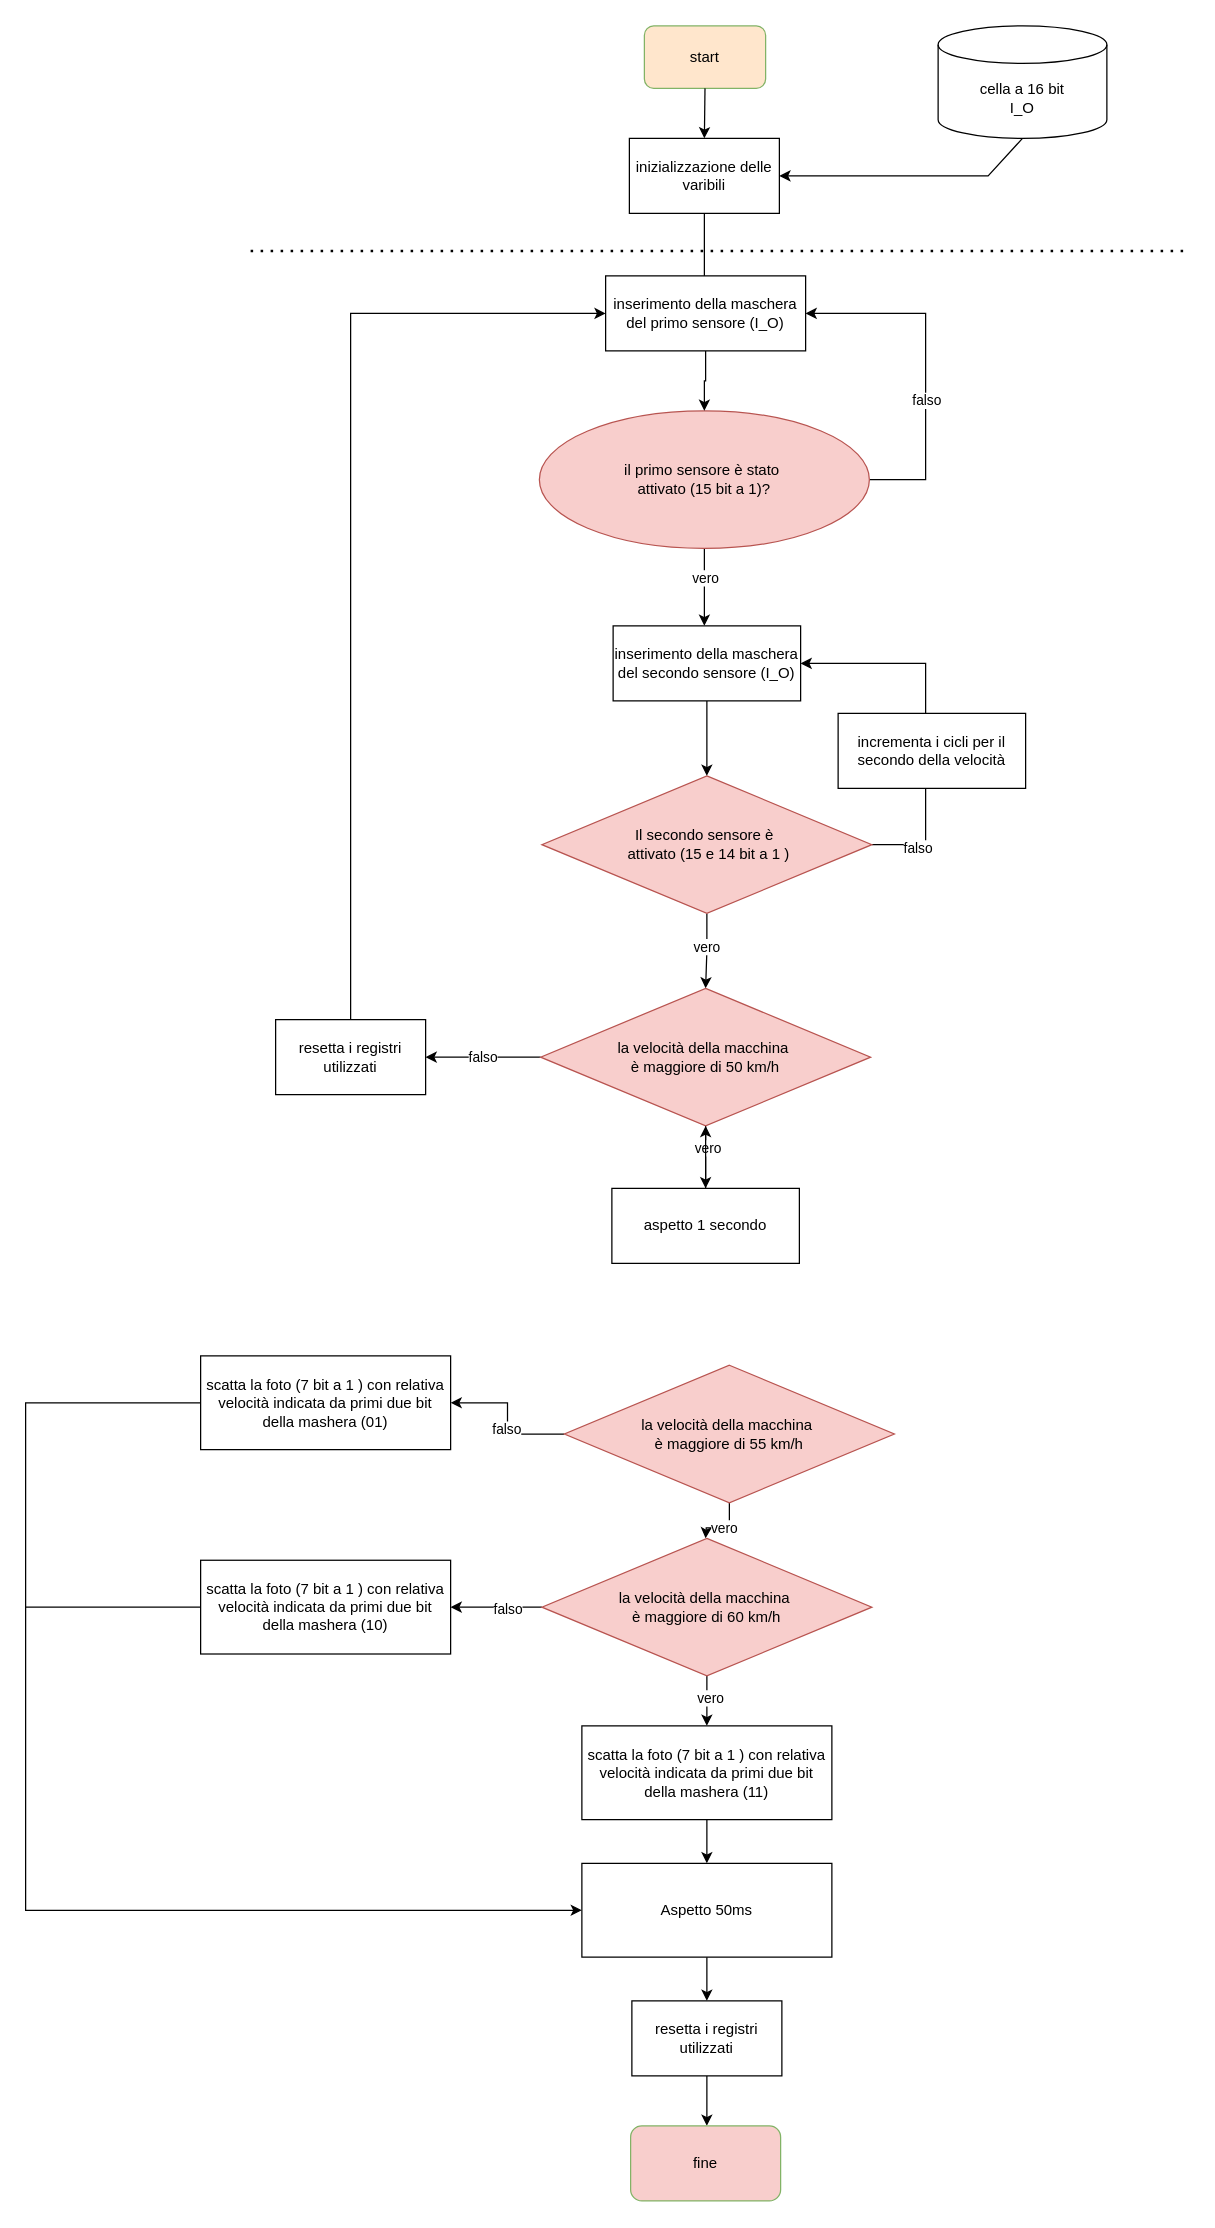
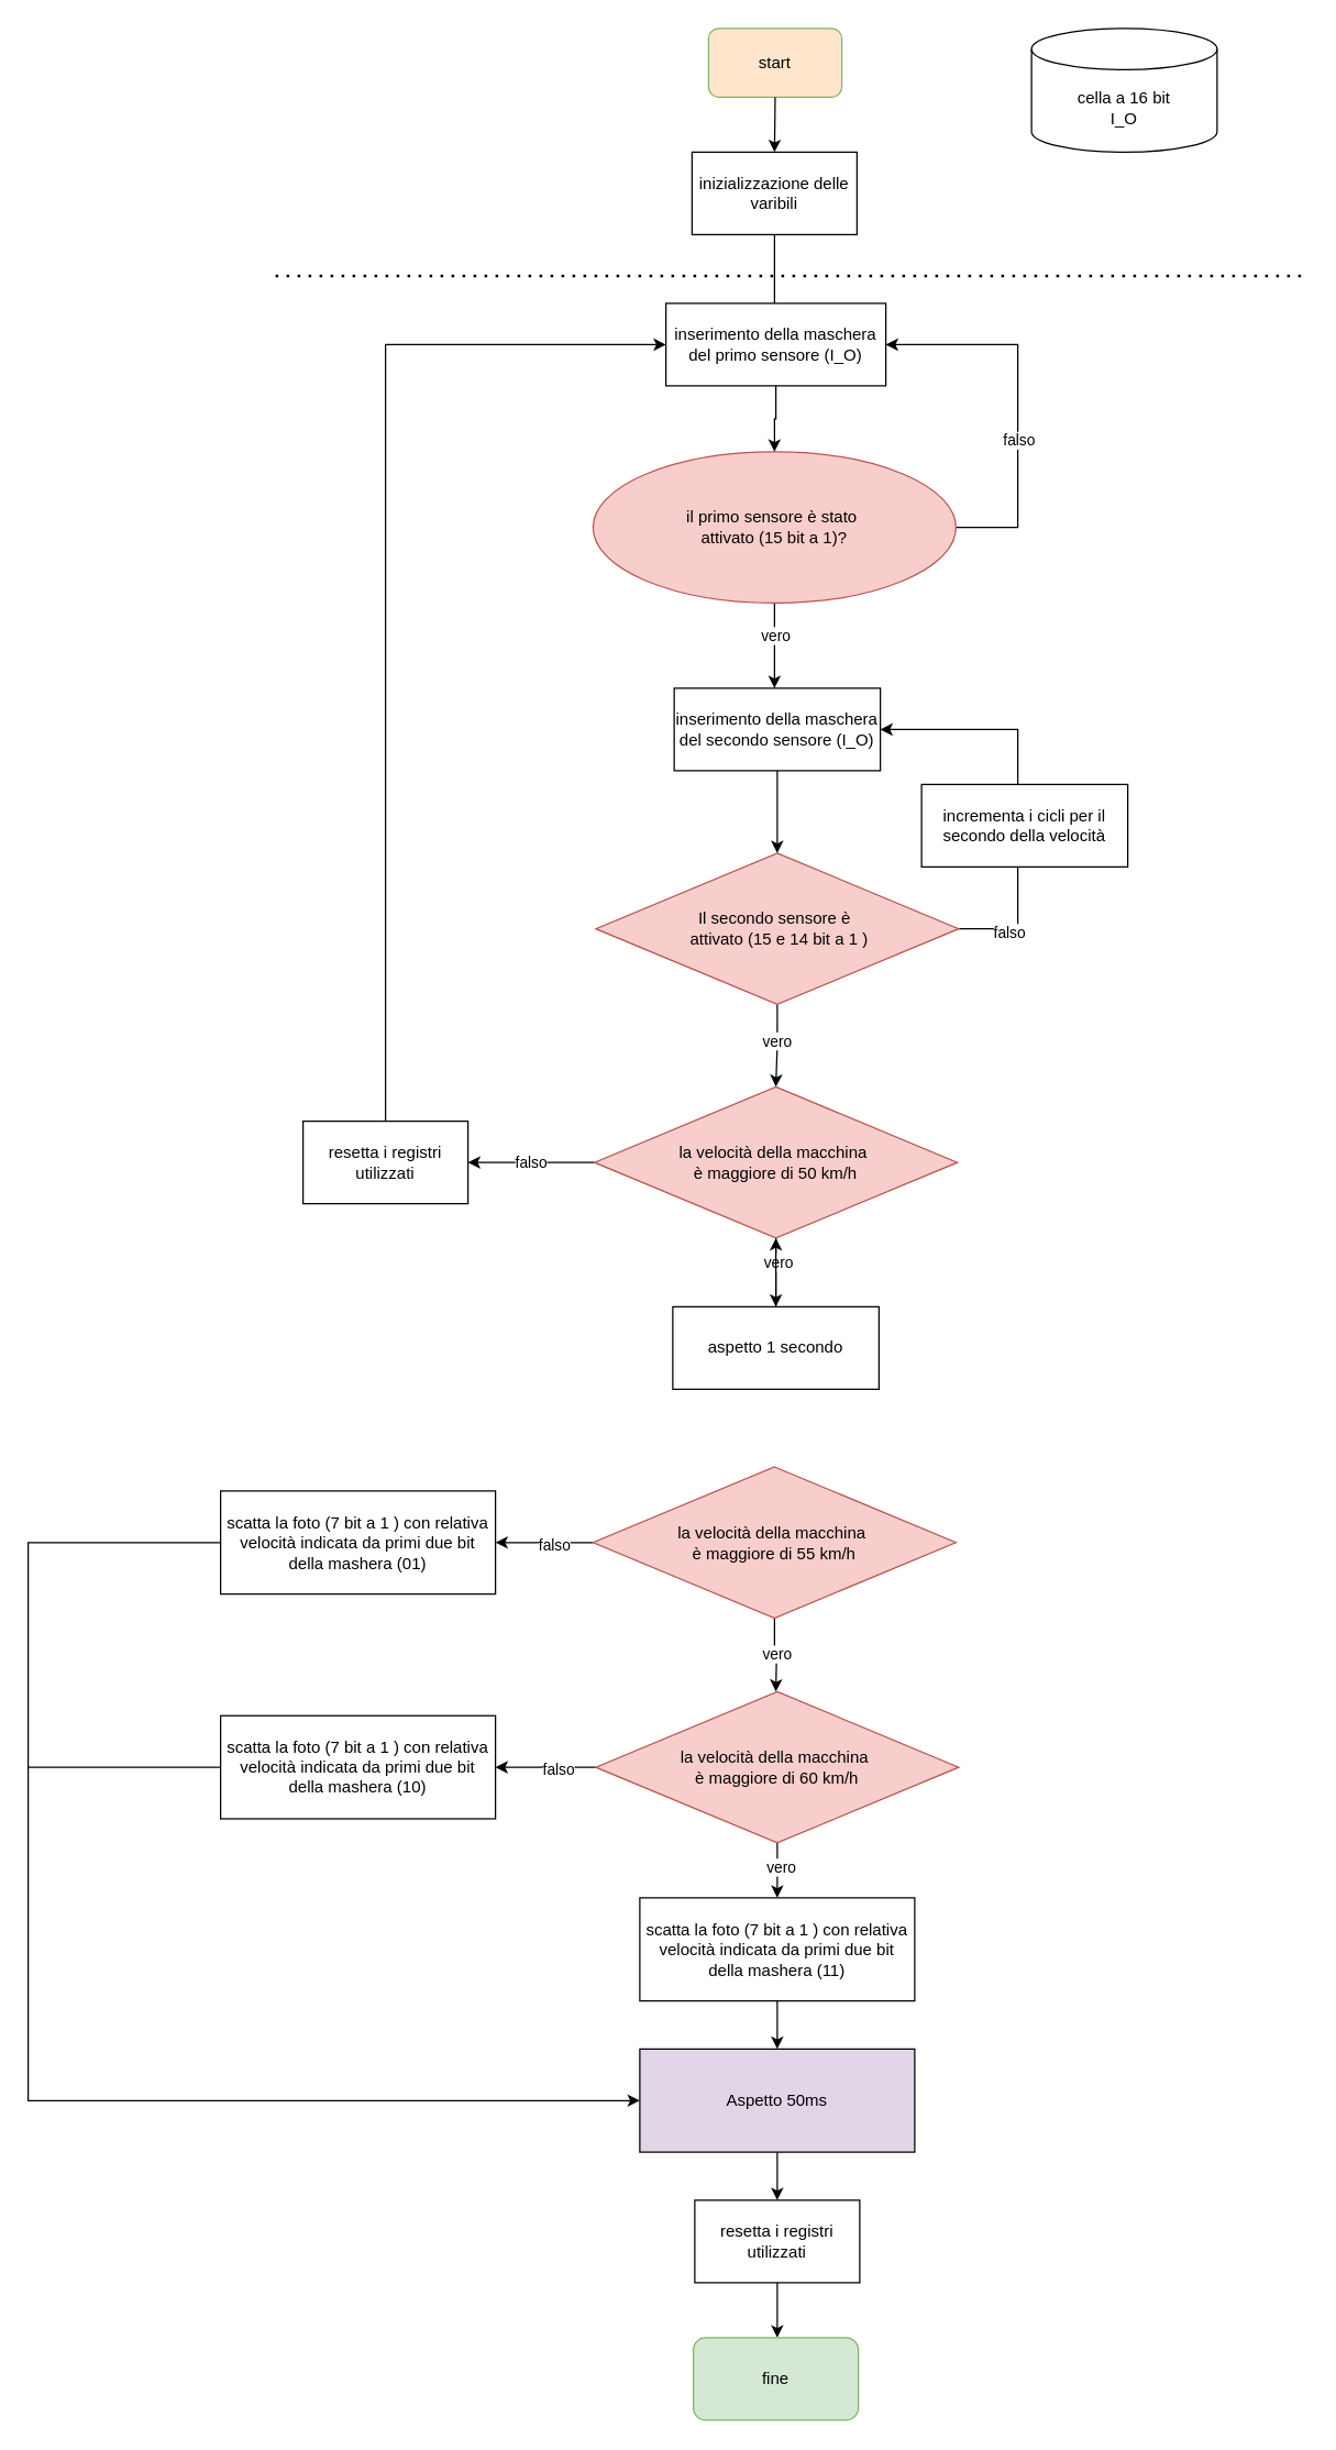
  <mxCell id="0" />
  <mxCell id="1" parent="0" />
  <mxCell id="2" value="&lt;div&gt;cella a 16 bit&lt;/div&gt;&lt;div&gt;I_O&lt;br&gt;&lt;/div&gt;" style="shape=cylinder3;whiteSpace=wrap;html=1;boundedLbl=1;backgroundOutline=1;size=15;" parent="1" vertex="1"><mxGeometry x="750" y="20" width="135" height="90" as="geometry" /></mxCell>
- <mxCell id="3" value="" style="endArrow=classic;html=1;rounded=0;exitX=0.5;exitY=1;exitDx=0;exitDy=0;exitPerimeter=0;entryX=1;entryY=0.5;entryDx=0;entryDy=0;" parent="1" source="2" target="8" edge="1"><mxGeometry width="50" height="50" relative="1" as="geometry"><mxPoint x="520" y="200" as="sourcePoint" /><mxPoint x="626.28" y="204.56" as="targetPoint" /><Array as="points"><mxPoint x="790" y="140" /></Array></mxGeometry></mxCell>
  <mxCell id="4" value="&lt;div&gt;&lt;br&gt;&lt;/div&gt;&lt;div&gt;&lt;br&gt;&lt;/div&gt;" style="endArrow=none;dashed=1;html=1;dashPattern=1 3;strokeWidth=2;rounded=0;" parent="1" edge="1"><mxGeometry width="50" height="50" relative="1" as="geometry"><mxPoint x="200" y="200" as="sourcePoint" /><mxPoint x="950" y="200" as="targetPoint" /><mxPoint as="offset" /></mxGeometry></mxCell>
  <mxCell id="5" value="&lt;div&gt;start&lt;/div&gt;" style="rounded=1;whiteSpace=wrap;html=1;fillColor=#ffe6cc;strokeColor=#82b366;" vertex="1" parent="1"><mxGeometry x="515" y="20" width="97" height="50" as="geometry" /></mxCell>
  <mxCell id="6" value="" style="endArrow=classic;html=1;rounded=0;exitX=0.5;exitY=1;exitDx=0;exitDy=0;" edge="1" parent="1" source="5"><mxGeometry width="50" height="50" relative="1" as="geometry"><mxPoint x="560" y="140" as="sourcePoint" /><mxPoint x="563" y="110" as="targetPoint" /></mxGeometry></mxCell>
  <mxCell id="7" style="edgeStyle=orthogonalEdgeStyle;rounded=0;orthogonalLoop=1;jettySize=auto;html=1;" edge="1" parent="1" source="8"><mxGeometry relative="1" as="geometry"><mxPoint x="563" y="280" as="targetPoint" /></mxGeometry></mxCell>
  <mxCell id="8" value="inizializzazione delle varibili" style="rounded=0;whiteSpace=wrap;html=1;" vertex="1" parent="1"><mxGeometry x="503" y="110" width="120" height="60" as="geometry" /></mxCell>
  <mxCell id="9" style="edgeStyle=orthogonalEdgeStyle;rounded=0;orthogonalLoop=1;jettySize=auto;html=1;entryX=1;entryY=0.5;entryDx=0;entryDy=0;" edge="1" parent="1" source="13" target="15"><mxGeometry relative="1" as="geometry"><Array as="points"><mxPoint x="740" y="383" /><mxPoint x="740" y="250" /></Array></mxGeometry></mxCell>
  <mxCell id="10" value="falso" style="edgeLabel;html=1;align=center;verticalAlign=middle;resizable=0;points=[];" vertex="1" connectable="0" parent="9"><mxGeometry x="-0.205" relative="1" as="geometry"><mxPoint as="offset" /></mxGeometry></mxCell>
  <mxCell id="11" style="edgeStyle=orthogonalEdgeStyle;rounded=0;orthogonalLoop=1;jettySize=auto;html=1;" edge="1" parent="1" source="13"><mxGeometry relative="1" as="geometry"><mxPoint x="563" y="500" as="targetPoint" /></mxGeometry></mxCell>
  <mxCell id="12" value="vero" style="edgeLabel;html=1;align=center;verticalAlign=middle;resizable=0;points=[];" vertex="1" connectable="0" parent="11"><mxGeometry x="-0.266" relative="1" as="geometry"><mxPoint as="offset" /></mxGeometry></mxCell>
  <mxCell id="13" value="&lt;div&gt;il primo sensore è stato&amp;nbsp;&lt;/div&gt;&lt;div&gt;attivato (15 bit a 1)?&lt;/div&gt;" style="ellipse;whiteSpace=wrap;html=1;fillColor=#f8cecc;strokeColor=#b85450;" vertex="1" parent="1"><mxGeometry x="431" y="328" width="264" height="110" as="geometry" /></mxCell>
  <mxCell id="14" style="edgeStyle=orthogonalEdgeStyle;rounded=0;orthogonalLoop=1;jettySize=auto;html=1;entryX=0.5;entryY=0;entryDx=0;entryDy=0;" edge="1" parent="1" source="15" target="13"><mxGeometry relative="1" as="geometry" /></mxCell>
  <mxCell id="15" value="inserimento della maschera del primo sensore (I_O)" style="rounded=0;whiteSpace=wrap;html=1;" vertex="1" parent="1"><mxGeometry x="484" y="220" width="160" height="60" as="geometry" /></mxCell>
  <mxCell id="16" style="edgeStyle=orthogonalEdgeStyle;rounded=0;orthogonalLoop=1;jettySize=auto;html=1;entryX=1;entryY=0.5;entryDx=0;entryDy=0;" edge="1" parent="1" source="20" target="22"><mxGeometry relative="1" as="geometry"><Array as="points"><mxPoint x="740" y="675" /><mxPoint x="740" y="530" /></Array></mxGeometry></mxCell>
  <mxCell id="17" value="falso" style="edgeLabel;html=1;align=center;verticalAlign=middle;resizable=0;points=[];" vertex="1" connectable="0" parent="16"><mxGeometry x="-0.749" y="-2" relative="1" as="geometry"><mxPoint as="offset" /></mxGeometry></mxCell>
  <mxCell id="18" style="edgeStyle=orthogonalEdgeStyle;rounded=0;orthogonalLoop=1;jettySize=auto;html=1;" edge="1" parent="1" source="20"><mxGeometry relative="1" as="geometry"><mxPoint x="564" y="790" as="targetPoint" /></mxGeometry></mxCell>
  <mxCell id="19" value="vero" style="edgeLabel;html=1;align=center;verticalAlign=middle;resizable=0;points=[];" vertex="1" connectable="0" parent="18"><mxGeometry x="-0.149" y="-1" relative="1" as="geometry"><mxPoint as="offset" /></mxGeometry></mxCell>
  <mxCell id="20" value="&lt;div&gt;Il secondo sensore è&amp;nbsp;&lt;/div&gt;&lt;div&gt;&amp;nbsp;attivato (15 e 14 bit a 1 )&lt;/div&gt;" style="rhombus;whiteSpace=wrap;html=1;fillColor=#f8cecc;strokeColor=#b85450;" vertex="1" parent="1"><mxGeometry x="433" y="620" width="264" height="110" as="geometry" /></mxCell>
  <mxCell id="21" style="edgeStyle=orthogonalEdgeStyle;rounded=0;orthogonalLoop=1;jettySize=auto;html=1;entryX=0.5;entryY=0;entryDx=0;entryDy=0;" edge="1" parent="1" source="22" target="20"><mxGeometry relative="1" as="geometry" /></mxCell>
  <mxCell id="22" value="&lt;div&gt;inserimento della maschera del secondo sensore (I_O)&lt;br&gt;&lt;/div&gt;" style="rounded=0;whiteSpace=wrap;html=1;" vertex="1" parent="1"><mxGeometry x="490" y="500" width="150" height="60" as="geometry" /></mxCell>
  <mxCell id="23" value="incrementa i cicli per il secondo della velocità" style="rounded=0;whiteSpace=wrap;html=1;" vertex="1" parent="1"><mxGeometry x="670" y="570" width="150" height="60" as="geometry" /></mxCell>
  <mxCell id="24" style="edgeStyle=orthogonalEdgeStyle;rounded=0;orthogonalLoop=1;jettySize=auto;html=1;" edge="1" parent="1" source="27"><mxGeometry relative="1" as="geometry"><mxPoint x="564" y="950" as="targetPoint" /></mxGeometry></mxCell>
  <mxCell id="25" value="vero" style="edgeLabel;html=1;align=center;verticalAlign=middle;resizable=0;points=[];" vertex="1" connectable="0" parent="24"><mxGeometry x="-0.342" y="1" relative="1" as="geometry"><mxPoint as="offset" /></mxGeometry></mxCell>
  <mxCell id="26" value="falso" style="edgeStyle=orthogonalEdgeStyle;rounded=0;orthogonalLoop=1;jettySize=auto;html=1;" edge="1" parent="1" source="27" target="31"><mxGeometry relative="1" as="geometry"><mxPoint x="360" y="845" as="targetPoint" /></mxGeometry></mxCell>
  <mxCell id="27" value="&lt;div&gt;la velocità della macchina&amp;nbsp;&lt;/div&gt;&lt;div&gt;è maggiore di 50 km/h&lt;br&gt;&lt;/div&gt;" style="rhombus;whiteSpace=wrap;html=1;fillColor=#f8cecc;strokeColor=#b85450;" vertex="1" parent="1"><mxGeometry x="432" y="790" width="264" height="110" as="geometry" /></mxCell>
  <mxCell id="28" style="edgeStyle=orthogonalEdgeStyle;rounded=0;orthogonalLoop=1;jettySize=auto;html=1;" edge="1" parent="1" source="29" target="27"><mxGeometry relative="1" as="geometry"><mxPoint x="564" y="1060" as="targetPoint" /></mxGeometry></mxCell>
  <mxCell id="29" value="aspetto 1 secondo" style="rounded=0;whiteSpace=wrap;html=1;" vertex="1" parent="1"><mxGeometry x="489" y="950" width="150" height="60" as="geometry" /></mxCell>
  <mxCell id="30" style="edgeStyle=orthogonalEdgeStyle;rounded=0;orthogonalLoop=1;jettySize=auto;html=1;entryX=0;entryY=0.5;entryDx=0;entryDy=0;" edge="1" parent="1" source="31" target="15"><mxGeometry relative="1" as="geometry"><mxPoint x="270" y="251" as="targetPoint" /><Array as="points"><mxPoint x="280" y="250" /></Array></mxGeometry></mxCell>
  <mxCell id="31" value="resetta i registri utilizzati" style="rounded=0;whiteSpace=wrap;html=1;" vertex="1" parent="1"><mxGeometry x="220" y="815" width="120" height="60" as="geometry" /></mxCell>
  <mxCell id="32" value="vero" style="edgeStyle=orthogonalEdgeStyle;rounded=0;orthogonalLoop=1;jettySize=auto;html=1;" edge="1" parent="1" source="35"><mxGeometry relative="1" as="geometry"><mxPoint x="564" y="1230" as="targetPoint" /></mxGeometry></mxCell>
  <mxCell id="33" style="edgeStyle=orthogonalEdgeStyle;rounded=0;orthogonalLoop=1;jettySize=auto;html=1;exitX=0;exitY=0.5;exitDx=0;exitDy=0;entryX=1;entryY=0.5;entryDx=0;entryDy=0;" edge="1" parent="1" source="35" target="37"><mxGeometry relative="1" as="geometry"><mxPoint x="380" y="1114.87" as="targetPoint" /></mxGeometry></mxCell>
  <mxCell id="34" value="falso" style="edgeLabel;html=1;align=center;verticalAlign=middle;resizable=0;points=[];" vertex="1" connectable="0" parent="33"><mxGeometry x="-0.144" y="2" relative="1" as="geometry"><mxPoint x="1" as="offset" /></mxGeometry></mxCell>
- <mxCell id="35" value="&lt;div&gt;la velocità della macchina&amp;nbsp;&lt;/div&gt;&lt;div&gt;è maggiore di 55 km/h&lt;br&gt;&lt;/div&gt;" style="rhombus;whiteSpace=wrap;html=1;fillColor=#f8cecc;strokeColor=#b85450;" vertex="1" parent="1"><mxGeometry x="451" y="1091.5" width="264" height="110" as="geometry" /></mxCell>
+ <mxCell id="35" value="&lt;div&gt;la velocità della macchina&amp;nbsp;&lt;/div&gt;&lt;div&gt;è maggiore di 55 km/h&lt;br&gt;&lt;/div&gt;" style="rhombus;whiteSpace=wrap;html=1;fillColor=#f8cecc;strokeColor=#b85450;" vertex="1" parent="1"><mxGeometry x="431" y="1066.5" width="264" height="110" as="geometry" /></mxCell>
  <mxCell id="36" style="edgeStyle=orthogonalEdgeStyle;rounded=0;orthogonalLoop=1;jettySize=auto;html=1;entryX=0;entryY=0.5;entryDx=0;entryDy=0;" edge="1" parent="1" source="37" target="47"><mxGeometry relative="1" as="geometry"><Array as="points"><mxPoint x="20" y="1122" /><mxPoint x="20" y="1528" /></Array></mxGeometry></mxCell>
  <mxCell id="37" value="&lt;div&gt;scatta la foto (7 bit a 1 ) con relativa velocità indicata da primi due bit della mashera (01)&lt;br&gt;&lt;/div&gt;" style="rounded=0;whiteSpace=wrap;html=1;" vertex="1" parent="1"><mxGeometry x="160" y="1084" width="200" height="75" as="geometry" /></mxCell>
  <mxCell id="38" style="edgeStyle=orthogonalEdgeStyle;rounded=0;orthogonalLoop=1;jettySize=auto;html=1;entryX=1;entryY=0.5;entryDx=0;entryDy=0;" edge="1" parent="1" source="42" target="43"><mxGeometry relative="1" as="geometry" /></mxCell>
  <mxCell id="39" value="falso" style="edgeLabel;html=1;align=center;verticalAlign=middle;resizable=0;points=[];" vertex="1" connectable="0" parent="38"><mxGeometry x="-0.241" y="1" relative="1" as="geometry"><mxPoint as="offset" /></mxGeometry></mxCell>
  <mxCell id="40" style="edgeStyle=orthogonalEdgeStyle;rounded=0;orthogonalLoop=1;jettySize=auto;html=1;" edge="1" parent="1" source="42"><mxGeometry relative="1" as="geometry"><mxPoint x="565" y="1380" as="targetPoint" /></mxGeometry></mxCell>
  <mxCell id="41" value="vero" style="edgeLabel;html=1;align=center;verticalAlign=middle;resizable=0;points=[];" vertex="1" connectable="0" parent="40"><mxGeometry x="-0.18" y="2" relative="1" as="geometry"><mxPoint as="offset" /></mxGeometry></mxCell>
  <mxCell id="42" value="&lt;div&gt;la velocità della macchina&amp;nbsp;&lt;/div&gt;&lt;div&gt;è maggiore di 60 km/h&lt;br&gt;&lt;/div&gt;" style="rhombus;whiteSpace=wrap;html=1;fillColor=#f8cecc;strokeColor=#b85450;" vertex="1" parent="1"><mxGeometry x="433" y="1230" width="264" height="110" as="geometry" /></mxCell>
  <mxCell id="43" value="&lt;div&gt;scatta la foto (7 bit a 1 ) con relativa velocità indicata da primi due bit della mashera (10)&lt;br&gt;&lt;/div&gt;" style="rounded=0;whiteSpace=wrap;html=1;" vertex="1" parent="1"><mxGeometry x="160" y="1247.5" width="200" height="75" as="geometry" /></mxCell>
  <mxCell id="44" style="edgeStyle=orthogonalEdgeStyle;rounded=0;orthogonalLoop=1;jettySize=auto;html=1;" edge="1" parent="1" source="45"><mxGeometry relative="1" as="geometry"><mxPoint x="565" y="1490" as="targetPoint" /></mxGeometry></mxCell>
  <mxCell id="45" value="&lt;div&gt;scatta la foto (7 bit a 1 ) con relativa velocità indicata da primi due bit della mashera (11)&lt;br&gt;&lt;/div&gt;" style="rounded=0;whiteSpace=wrap;html=1;" vertex="1" parent="1"><mxGeometry x="465" y="1380" width="200" height="75" as="geometry" /></mxCell>
  <mxCell id="46" style="edgeStyle=orthogonalEdgeStyle;rounded=0;orthogonalLoop=1;jettySize=auto;html=1;" edge="1" parent="1" source="47"><mxGeometry relative="1" as="geometry"><mxPoint x="565" y="1600" as="targetPoint" /></mxGeometry></mxCell>
- <mxCell id="47" value="&lt;div&gt;Aspetto 50ms&lt;br&gt;&lt;/div&gt;" style="rounded=0;whiteSpace=wrap;html=1;" vertex="1" parent="1"><mxGeometry x="465" y="1490" width="200" height="75" as="geometry" /></mxCell>
+ <mxCell id="47" value="&lt;div&gt;Aspetto 50ms&lt;br&gt;&lt;/div&gt;" style="rounded=0;whiteSpace=wrap;html=1;fillColor=#e1d5e7;" vertex="1" parent="1"><mxGeometry x="465" y="1490" width="200" height="75" as="geometry" /></mxCell>
  <mxCell id="48" value="" style="endArrow=none;html=1;rounded=0;entryX=0;entryY=0.5;entryDx=0;entryDy=0;" edge="1" parent="1" target="43"><mxGeometry width="50" height="50" relative="1" as="geometry"><mxPoint x="20" y="1285" as="sourcePoint" /><mxPoint x="380" y="1410" as="targetPoint" /></mxGeometry></mxCell>
  <mxCell id="49" style="edgeStyle=orthogonalEdgeStyle;rounded=0;orthogonalLoop=1;jettySize=auto;html=1;" edge="1" parent="1" source="50"><mxGeometry relative="1" as="geometry"><mxPoint x="565" y="1700" as="targetPoint" /></mxGeometry></mxCell>
  <mxCell id="50" value="resetta i registri utilizzati" style="rounded=0;whiteSpace=wrap;html=1;" vertex="1" parent="1"><mxGeometry x="505" y="1600" width="120" height="60" as="geometry" /></mxCell>
- <mxCell id="51" value="&lt;div&gt;fine&lt;/div&gt;" style="rounded=1;whiteSpace=wrap;html=1;fillColor=#f8cecc;strokeColor=#82b366;" vertex="1" parent="1"><mxGeometry x="504" y="1700" width="120" height="60" as="geometry" /></mxCell>
+ <mxCell id="51" value="&lt;div&gt;fine&lt;/div&gt;" style="rounded=1;whiteSpace=wrap;html=1;fillColor=#d5e8d4;strokeColor=#82b366;" vertex="1" parent="1"><mxGeometry x="504" y="1700" width="120" height="60" as="geometry" /></mxCell>
